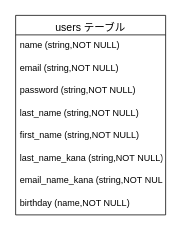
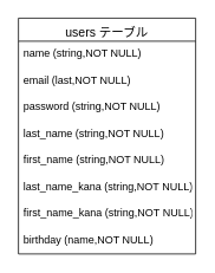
  <mxCell id="0" />
  <mxCell id="1" parent="0" />
  <mxCell id="2" value="users テーブル" style="swimlane;fontStyle=0;childLayout=stackLayout;horizontal=1;startSize=26;horizontalStack=0;resizeParent=1;resizeParentMax=0;resizeLast=0;collapsible=1;marginBottom=0;align=center;fontSize=14;verticalAlign=bottom;" vertex="1" parent="1"><mxGeometry x="20" y="20" width="200" height="266" as="geometry" /></mxCell>
  <mxCell id="3" value="name (string,NOT NULL)" style="text;strokeColor=none;fillColor=none;spacingLeft=4;spacingRight=4;overflow=hidden;rotatable=0;points=[[0,0.5],[1,0.5]];portConstraint=eastwest;fontSize=12;" vertex="1" parent="2"><mxGeometry y="26" width="200" height="30" as="geometry" /></mxCell>
- <mxCell id="4" value="email (string,NOT NULL)" style="text;strokeColor=none;fillColor=none;spacingLeft=4;spacingRight=4;overflow=hidden;rotatable=0;points=[[0,0.5],[1,0.5]];portConstraint=eastwest;fontSize=12;" vertex="1" parent="2"><mxGeometry y="56" width="200" height="30" as="geometry" /></mxCell>
+ <mxCell id="4" value="email (last,NOT NULL)" style="text;strokeColor=none;fillColor=none;spacingLeft=4;spacingRight=4;overflow=hidden;rotatable=0;points=[[0,0.5],[1,0.5]];portConstraint=eastwest;fontSize=12;" vertex="1" parent="2"><mxGeometry y="56" width="200" height="30" as="geometry" /></mxCell>
  <mxCell id="5" value="password (string,NOT NULL)" style="text;strokeColor=none;fillColor=none;spacingLeft=4;spacingRight=4;overflow=hidden;rotatable=0;points=[[0,0.5],[1,0.5]];portConstraint=eastwest;fontSize=12;" vertex="1" parent="2"><mxGeometry y="86" width="200" height="30" as="geometry" /></mxCell>
  <mxCell id="6" value="last_name (string,NOT NULL)" style="text;strokeColor=none;fillColor=none;spacingLeft=4;spacingRight=4;overflow=hidden;rotatable=0;points=[[0,0.5],[1,0.5]];portConstraint=eastwest;fontSize=12;" vertex="1" parent="2"><mxGeometry y="116" width="200" height="30" as="geometry" /></mxCell>
  <mxCell id="7" value="first_name (string,NOT NULL)" style="text;strokeColor=none;fillColor=none;spacingLeft=4;spacingRight=4;overflow=hidden;rotatable=0;points=[[0,0.5],[1,0.5]];portConstraint=eastwest;fontSize=12;" vertex="1" parent="2"><mxGeometry y="146" width="200" height="30" as="geometry" /></mxCell>
  <mxCell id="8" value="last_name_kana (string,NOT NULL)" style="text;strokeColor=none;fillColor=none;spacingLeft=4;spacingRight=4;overflow=hidden;rotatable=0;points=[[0,0.5],[1,0.5]];portConstraint=eastwest;fontSize=12;" vertex="1" parent="2"><mxGeometry y="176" width="200" height="30" as="geometry" /></mxCell>
- <mxCell id="9" value="email_name_kana (string,NOT NULL)" style="text;strokeColor=none;fillColor=none;spacingLeft=4;spacingRight=4;overflow=hidden;rotatable=0;points=[[0,0.5],[1,0.5]];portConstraint=eastwest;fontSize=12;" vertex="1" parent="2"><mxGeometry y="206" width="200" height="30" as="geometry" /></mxCell>
+ <mxCell id="9" value="first_name_kana (string,NOT NULL)" style="text;strokeColor=none;fillColor=none;spacingLeft=4;spacingRight=4;overflow=hidden;rotatable=0;points=[[0,0.5],[1,0.5]];portConstraint=eastwest;fontSize=12;" vertex="1" parent="2"><mxGeometry y="206" width="200" height="30" as="geometry" /></mxCell>
  <mxCell id="10" value="birthday (name,NOT NULL)" style="text;strokeColor=none;fillColor=none;spacingLeft=4;spacingRight=4;overflow=hidden;rotatable=0;points=[[0,0.5],[1,0.5]];portConstraint=eastwest;fontSize=12;" vertex="1" parent="2"><mxGeometry y="236" width="200" height="30" as="geometry" /></mxCell>
